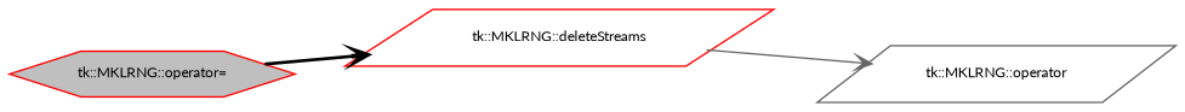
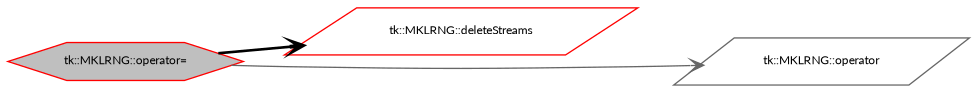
  digraph {
    fontname=Lato
    rankdir=LR
    node [color=red fontname=Lato fontsize=9 shape=parallelogram]
    edge [arrowhead=vee fontname=Lato fontsize=9 labelfontname="sans-serif" labelfontsize=9]
    n1 [fillcolor=grey75 fontcolor=black height=0.2 label="tk::MKLRNG::operator=" shape=hexagon style=filled width=0.4]
    n2 [height=0.2 label="tk::MKLRNG::deleteStreams" width=0.4]
    n3 [color=gray40 height=0.2 label="tk::MKLRNG::operator" width=0.4]
    n1 -> n2 [color=black style=bold]
-   n2 -> n3 [color=gray40 style=solid]
+   n1 -> n3 [color=gray40 style=solid]
  }
